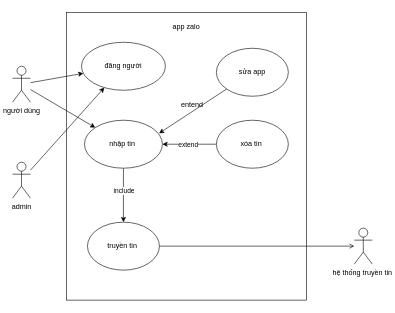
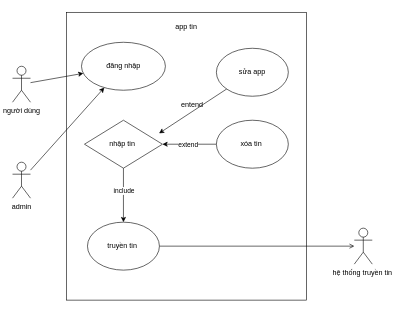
  <mxCell id="0" />
  <mxCell id="1" parent="0" />
  <mxCell id="2" value="" style="rounded=0;whiteSpace=wrap;html=1;" vertex="1" parent="1"><mxGeometry x="110" y="20" width="400" height="480" as="geometry" /></mxCell>
  <mxCell id="3" style="rounded=0;orthogonalLoop=1;jettySize=auto;html=1;" edge="1" parent="1" source="5" target="8"><mxGeometry relative="1" as="geometry" /></mxCell>
- <mxCell id="4" style="rounded=0;orthogonalLoop=1;jettySize=auto;html=1;" edge="1" parent="1" source="5" target="11"><mxGeometry relative="1" as="geometry" /></mxCell>
  <mxCell id="5" value="người dùng" style="shape=umlActor;verticalLabelPosition=bottom;verticalAlign=top;html=1;outlineConnect=0;" vertex="1" parent="1"><mxGeometry x="20" y="110" width="30" height="60" as="geometry" /></mxCell>
  <mxCell id="6" style="rounded=0;orthogonalLoop=1;jettySize=auto;html=1;" edge="1" parent="1" source="7" target="8"><mxGeometry relative="1" as="geometry" /></mxCell>
  <mxCell id="7" value="admin&lt;div&gt;&lt;br&gt;&lt;/div&gt;" style="shape=umlActor;verticalLabelPosition=bottom;verticalAlign=top;html=1;outlineConnect=0;" vertex="1" parent="1"><mxGeometry x="20" y="270" width="30" height="60" as="geometry" /></mxCell>
- <mxCell id="8" value="đăng người" style="ellipse;whiteSpace=wrap;html=1;" vertex="1" parent="1"><mxGeometry x="135" y="70" width="140" height="80" as="geometry" /></mxCell>
+ <mxCell id="8" value="đăng nhập" style="ellipse;whiteSpace=wrap;html=1;" vertex="1" parent="1"><mxGeometry x="135" y="70" width="140" height="80" as="geometry" /></mxCell>
  <mxCell id="9" style="rounded=0;orthogonalLoop=1;jettySize=auto;html=1;entryX=0.5;entryY=0;entryDx=0;entryDy=0;" edge="1" parent="1" source="11" target="13"><mxGeometry relative="1" as="geometry" /></mxCell>
  <mxCell id="10" value="include" style="edgeLabel;html=1;align=center;verticalAlign=middle;resizable=0;points=[];" vertex="1" connectable="0" parent="9"><mxGeometry x="-0.178" relative="1" as="geometry"><mxPoint as="offset" /></mxGeometry></mxCell>
- <mxCell id="11" value="nhập tin&amp;nbsp;" style="ellipse;whiteSpace=wrap;html=1;" vertex="1" parent="1"><mxGeometry x="140" y="200" width="130" height="80" as="geometry" /></mxCell>
+ <mxCell id="11" value="nhập tin&amp;nbsp;" style="rhombus;whiteSpace=wrap;html=1;" vertex="1" parent="1"><mxGeometry x="140" y="200" width="130" height="80" as="geometry" /></mxCell>
  <mxCell id="12" style="edgeStyle=orthogonalEdgeStyle;rounded=0;orthogonalLoop=1;jettySize=auto;html=1;endArrow=open;" edge="1" parent="1" source="13" target="20"><mxGeometry relative="1" as="geometry" /></mxCell>
  <mxCell id="13" value="truyền tin&amp;nbsp;" style="ellipse;whiteSpace=wrap;html=1;" vertex="1" parent="1"><mxGeometry x="145" y="370" width="120" height="80" as="geometry" /></mxCell>
  <mxCell id="14" style="edgeStyle=orthogonalEdgeStyle;rounded=0;orthogonalLoop=1;jettySize=auto;html=1;" edge="1" parent="1" source="16" target="11"><mxGeometry relative="1" as="geometry" /></mxCell>
  <mxCell id="15" value="extend" style="edgeLabel;html=1;align=center;verticalAlign=middle;resizable=0;points=[];" vertex="1" connectable="0" parent="14"><mxGeometry x="0.064" relative="1" as="geometry"><mxPoint as="offset" /></mxGeometry></mxCell>
  <mxCell id="16" value="xóa tin&amp;nbsp;" style="ellipse;whiteSpace=wrap;html=1;" vertex="1" parent="1"><mxGeometry x="360" y="200" width="120" height="80" as="geometry" /></mxCell>
  <mxCell id="17" value="sửa app" style="ellipse;whiteSpace=wrap;html=1;" vertex="1" parent="1"><mxGeometry x="360" y="80" width="120" height="80" as="geometry" /></mxCell>
  <mxCell id="18" style="rounded=0;orthogonalLoop=1;jettySize=auto;html=1;entryX=0.957;entryY=0.273;entryDx=0;entryDy=0;entryPerimeter=0;" edge="1" parent="1" source="17" target="11"><mxGeometry relative="1" as="geometry" /></mxCell>
  <mxCell id="19" value="entend" style="text;html=1;whiteSpace=wrap;strokeColor=none;fillColor=none;align=center;verticalAlign=middle;rounded=0;" vertex="1" parent="1"><mxGeometry x="290" y="160" width="60" height="30" as="geometry" /></mxCell>
  <mxCell id="20" value="hệ thống truyền tin&amp;nbsp;" style="shape=umlActor;verticalLabelPosition=bottom;verticalAlign=top;html=1;outlineConnect=0;" vertex="1" parent="1"><mxGeometry x="590" y="380" width="30" height="60" as="geometry" /></mxCell>
- <mxCell id="21" value="app zalo" style="text;html=1;whiteSpace=wrap;strokeColor=none;fillColor=none;align=center;verticalAlign=middle;rounded=0;" vertex="1" parent="1"><mxGeometry x="280" y="30" width="60" height="30" as="geometry" /></mxCell>
+ <mxCell id="21" value="app tin" style="text;html=1;whiteSpace=wrap;strokeColor=none;fillColor=none;align=center;verticalAlign=middle;rounded=0;" vertex="1" parent="1"><mxGeometry x="280" y="30" width="60" height="30" as="geometry" /></mxCell>
